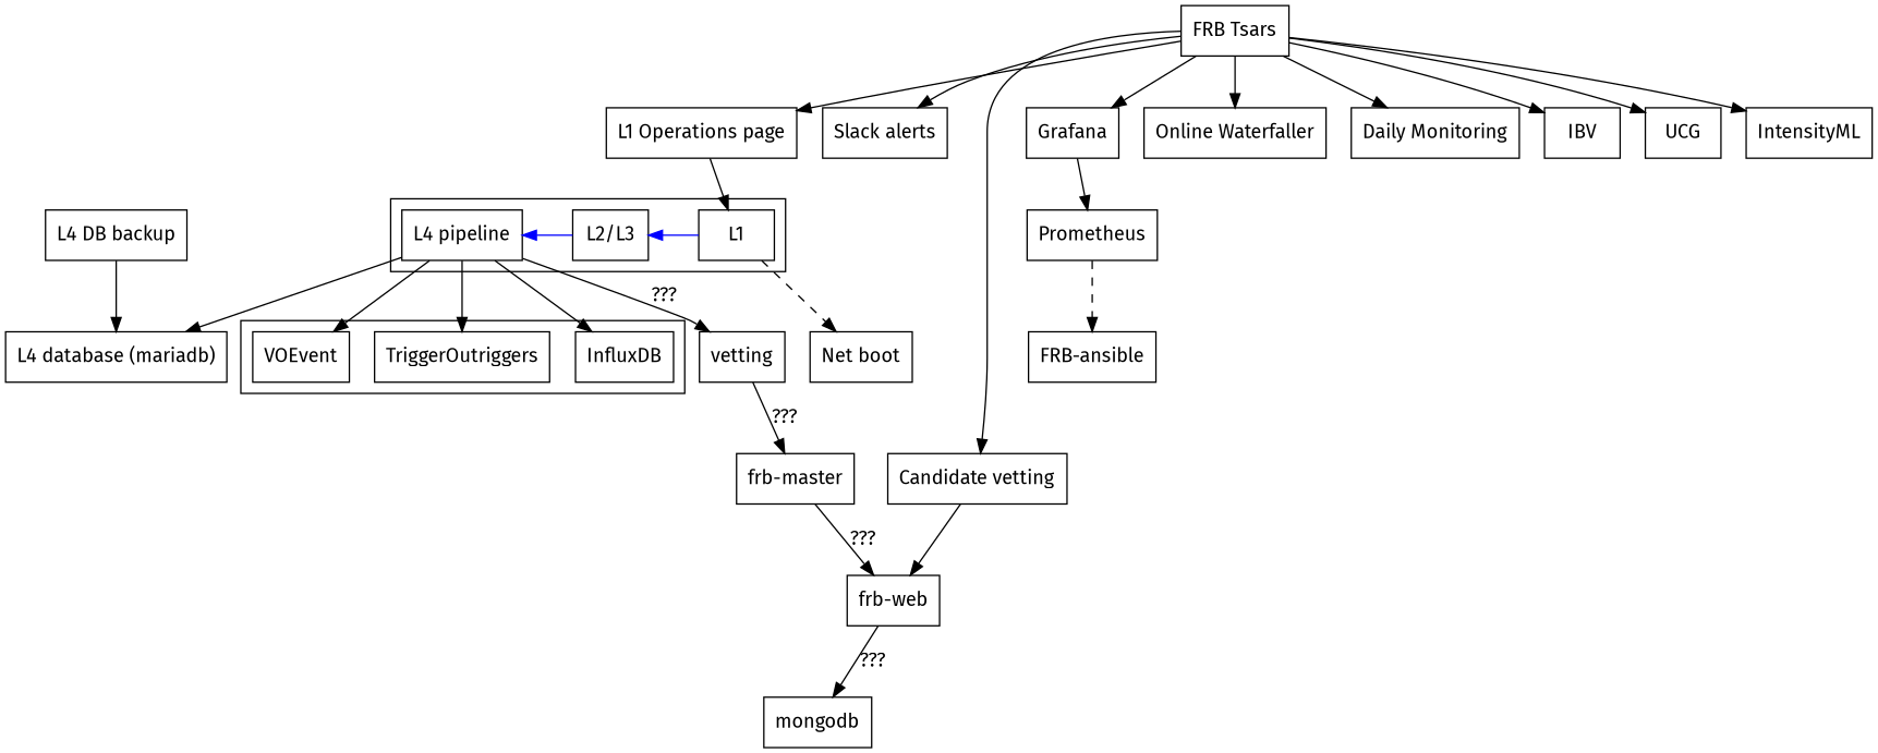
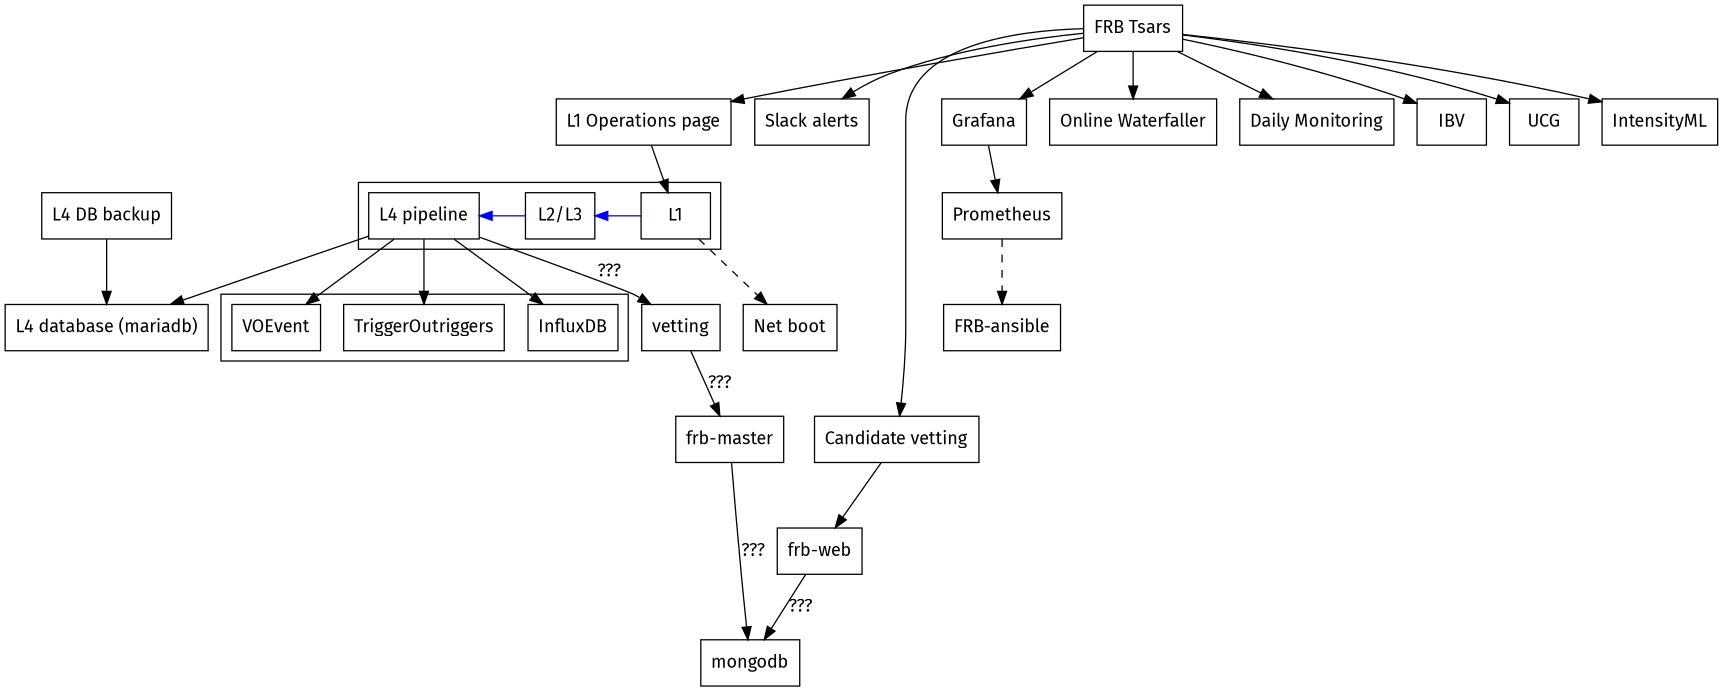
  digraph {
    fontname="Fira Sans"
    node [fontname="Fira Sans" shape=rectangle]
    edge [fontname="Fira Sans"]
    n1 [label=L1]
    n2 [label="L2/L3"]
    n3 [label="L4 pipeline"]
    InfluxDB
    VOEvent
    TriggerOutriggers
    n7 [label="Net boot"]
    n8 [label="L4 database (mariadb)"]
    n9 [label=vetting]
    n10 [label="FRB Tsars"]
    n11 [label="L1 Operations page"]
    n12 [label="Slack alerts"]
    n13 [label="Candidate vetting"]
    Grafana
    n15 [label="Online Waterfaller"]
    n16 [label="Daily Monitoring"]
    IBV
    UCG
    IntensityML
    n20 [label="frb-web"]
    Prometheus
    n22 [label="frb-master"]
    n23 [label="L4 DB backup"]
    mongodb
    n25 [label="FRB-ansible"]
    subgraph cluster_1 {
      ordering=in
      rankdir=LR
      n1
      n2
      n3
    }
    subgraph cluster_2 {
      rankdir=TB
      InfluxDB
      VOEvent
      TriggerOutriggers
    }
    n1 -> n2 [color=blue constraint=false]
    n1 -> n7 [style=dashed]
    n2 -> n3 [color=blue constraint=false]
    n3 -> InfluxDB
    n3 -> VOEvent
    n3 -> TriggerOutriggers
    n3 -> n8
    n3 -> n9 [label="???"]
    n9 -> n22 [label="???"]
    n10 -> n11
    n10 -> n12
    n10 -> n13
    n10 -> Grafana
    n10 -> n15
    n10 -> n16
    n10 -> IBV
    n10 -> UCG
    n10 -> IntensityML
    n11 -> n1
    n13 -> n20
    Grafana -> Prometheus
    n20 -> mongodb [label="???"]
    Prometheus -> n25 [style=dashed]
-   n22 -> n20 [label="???"]
+   n22 -> mongodb [label="???"]
    n23 -> n8
  }
